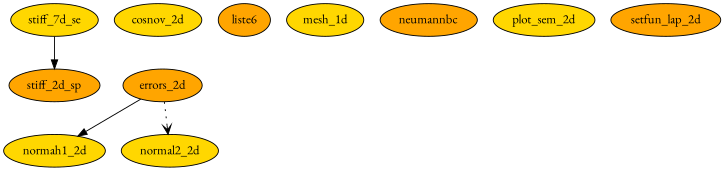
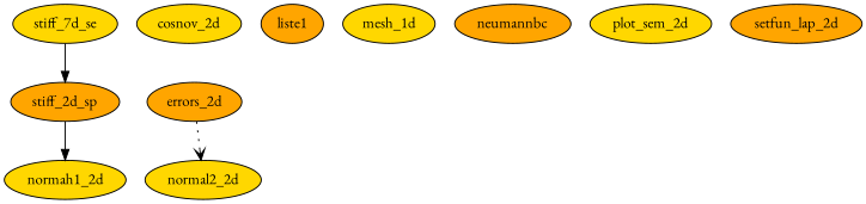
  digraph {
    fontname="EB Garamond"
    node [fillcolor=gold fontname="EB Garamond" style=filled]
    edge [arrowhead=normal fontname="EB Garamond" style=solid]
    errors_2d [fillcolor=orange]
    normah1_2d
    normal2_2d
    n4 [label=stiff_7d_se]
    stiff_2d_sp [fillcolor=orange]
    cosnov_2d
-   liste1 [fillcolor=orange label=liste6]
+   liste1 [fillcolor=orange]
    n8 [label=mesh_1d]
    neumannbc [fillcolor=orange]
    plot_sem_2d
    setfun_lap_2d [fillcolor=orange]
-   errors_2d -> normah1_2d
+   stiff_2d_sp -> normah1_2d
    errors_2d -> normal2_2d [arrowhead=vee style=dotted]
    n4 -> stiff_2d_sp
  }
